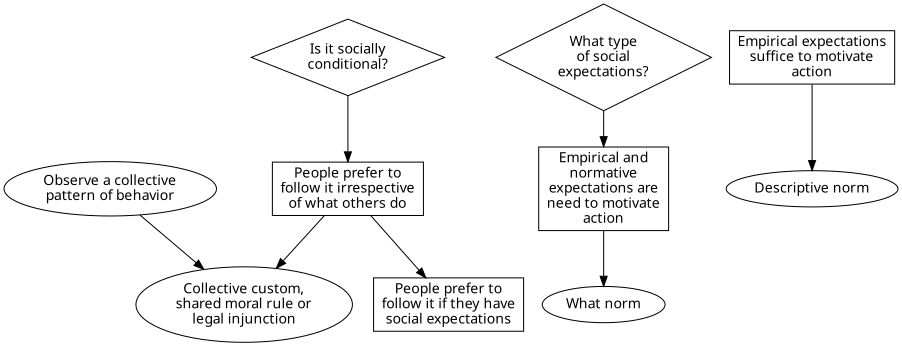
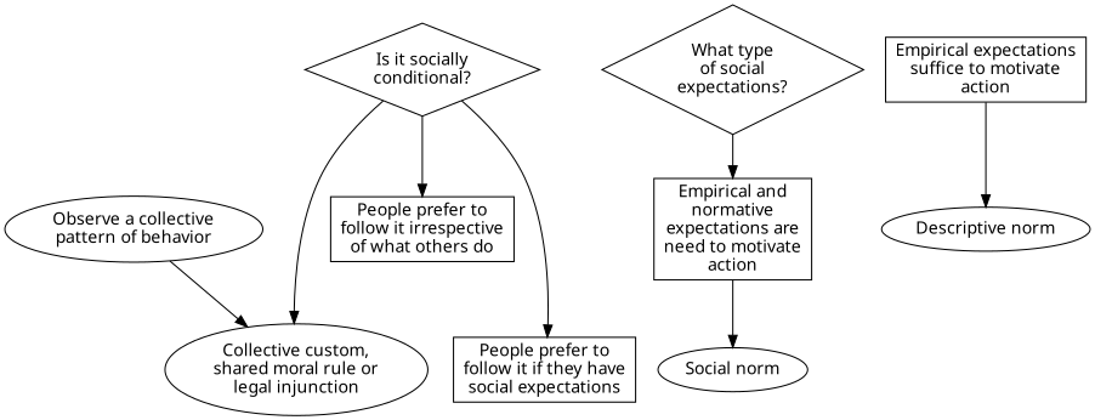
  digraph {
    fontname="Noto Sans"
    node [fontname="Noto Sans" shape=ellipse]
    edge [fontname="Noto Sans"]
    n1 [label="Observe a collective\npattern of behavior"]
    n2 [label="Collective custom,\nshared moral rule or\nlegal injunction"]
    n3 [label="Is it socially\nconditional?" shape=diamond]
    n4 [label="People prefer to\nfollow it irrespective\nof what others do" shape=box]
    n5 [label="People prefer to\nfollow it if they have\nsocial expectations" shape=box]
    n6 [label="What type\nof social\nexpectations?" shape=diamond]
    n7 [label="Empirical and\nnormative\nexpectations are\nneed to motivate\naction" shape=box]
    n8 [label="Empirical expectations\nsuffice to motivate\naction" shape=box]
    n9 [label="Descriptive norm"]
-   n10 [label="What norm"]
+   n10 [label="Social norm"]
    n1 -> n2
    n3 -> n4
-   n4 -> n5
-   n4 -> n2
+   n3 -> n5
+   n3 -> n2
    n6 -> n7
    n7 -> n10
    n8 -> n9
  }
